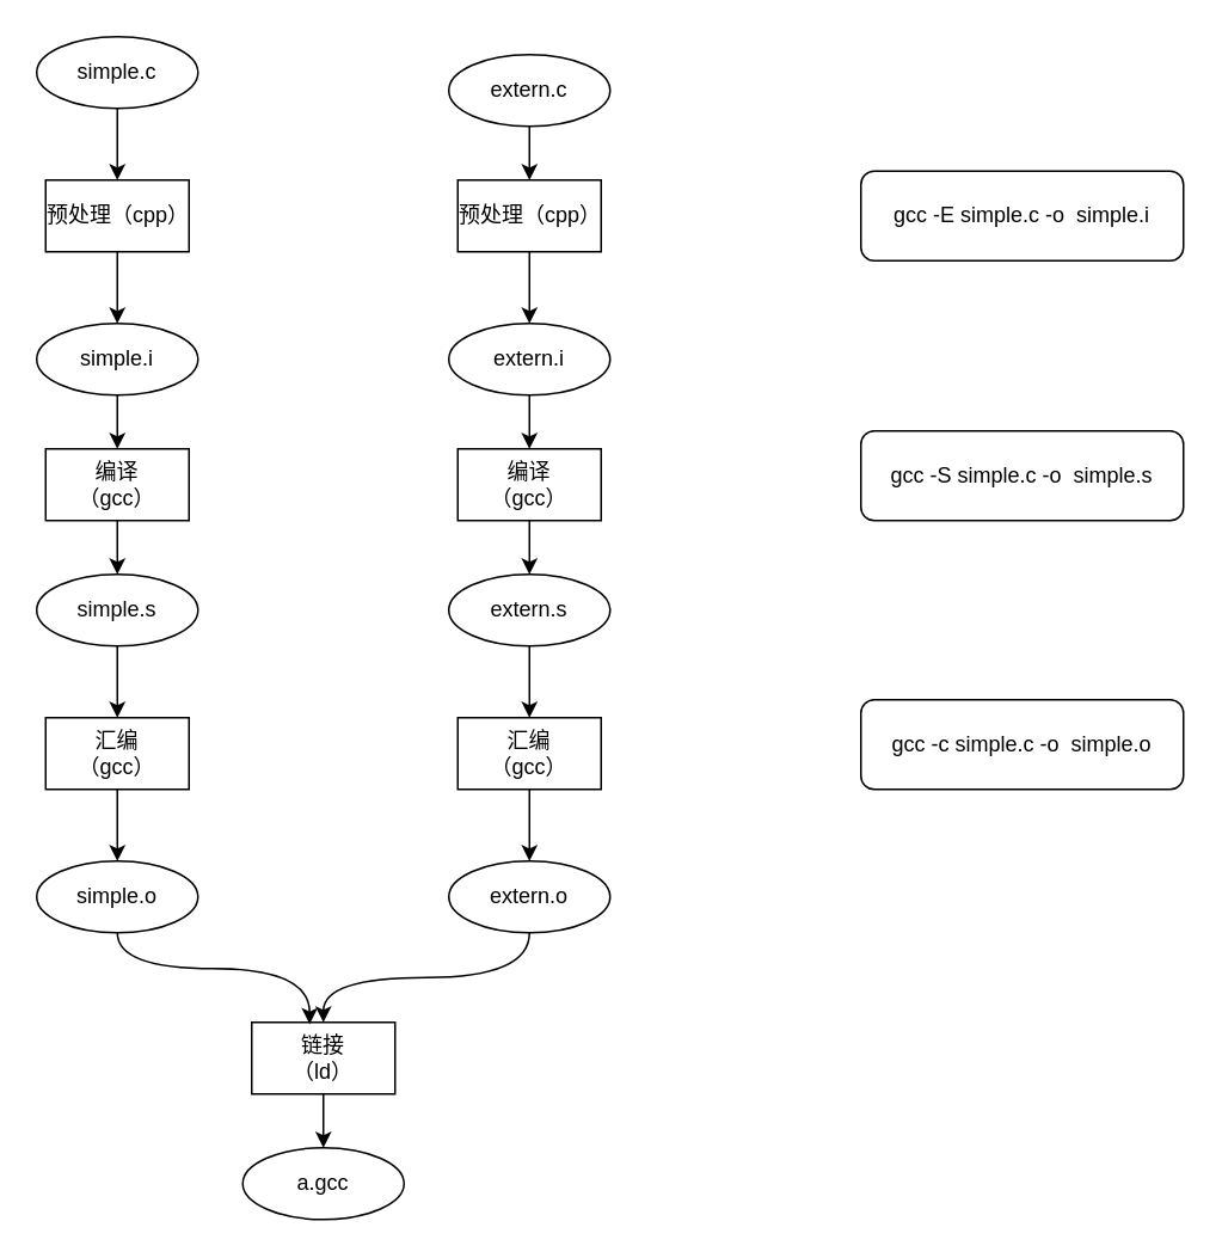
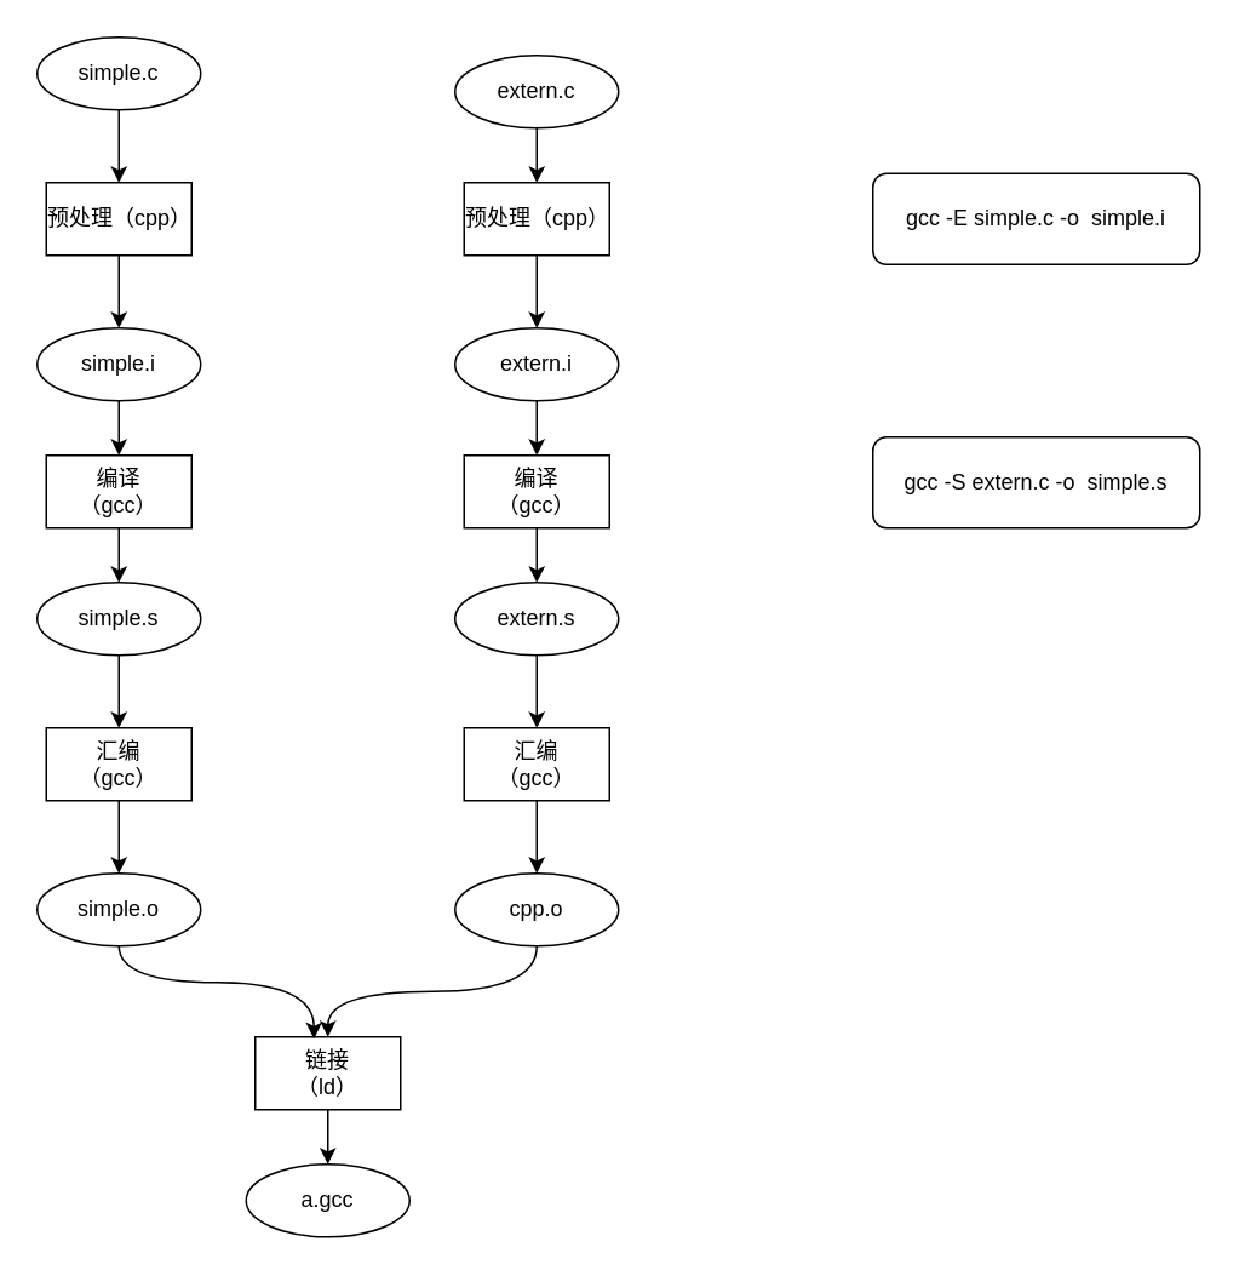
  <mxCell id="0" />
  <mxCell id="1" parent="0" />
  <mxCell id="2" value="" style="group" vertex="1" connectable="0" parent="1"><mxGeometry x="20" y="20" width="640" height="660" as="geometry" /></mxCell>
  <mxCell id="3" value="simple.c" style="ellipse;whiteSpace=wrap;html=1;" vertex="1" parent="2"><mxGeometry width="90" height="40" as="geometry" /></mxCell>
  <mxCell id="4" value="预处理（cpp）" style="rounded=0;whiteSpace=wrap;html=1;" vertex="1" parent="2"><mxGeometry x="5" y="80" width="80" height="40" as="geometry" /></mxCell>
  <mxCell id="5" style="edgeStyle=orthogonalEdgeStyle;rounded=0;orthogonalLoop=1;jettySize=auto;html=1;entryX=0.5;entryY=0;entryDx=0;entryDy=0;" edge="1" parent="2" source="3" target="4"><mxGeometry relative="1" as="geometry" /></mxCell>
  <mxCell id="6" value="编译&lt;br&gt;（gcc）" style="rounded=0;whiteSpace=wrap;html=1;" vertex="1" parent="2"><mxGeometry x="5" y="230" width="80" height="40" as="geometry" /></mxCell>
  <mxCell id="7" value="汇编&lt;br&gt;（gcc）" style="rounded=0;whiteSpace=wrap;html=1;" vertex="1" parent="2"><mxGeometry x="5" y="380" width="80" height="40" as="geometry" /></mxCell>
  <mxCell id="8" value="链接&lt;br&gt;（ld）" style="rounded=0;whiteSpace=wrap;html=1;" vertex="1" parent="2"><mxGeometry x="120" y="550" width="80" height="40" as="geometry" /></mxCell>
  <mxCell id="9" style="edgeStyle=orthogonalEdgeStyle;rounded=0;orthogonalLoop=1;jettySize=auto;html=1;entryX=0.5;entryY=0;entryDx=0;entryDy=0;" edge="1" parent="2" source="10" target="6"><mxGeometry relative="1" as="geometry" /></mxCell>
  <mxCell id="10" value="simple.i" style="ellipse;whiteSpace=wrap;html=1;" vertex="1" parent="2"><mxGeometry y="160" width="90" height="40" as="geometry" /></mxCell>
  <mxCell id="11" style="edgeStyle=orthogonalEdgeStyle;rounded=0;orthogonalLoop=1;jettySize=auto;html=1;entryX=0.5;entryY=0;entryDx=0;entryDy=0;" edge="1" parent="2" source="4" target="10"><mxGeometry relative="1" as="geometry" /></mxCell>
  <mxCell id="12" style="edgeStyle=orthogonalEdgeStyle;rounded=0;orthogonalLoop=1;jettySize=auto;html=1;entryX=0.5;entryY=0;entryDx=0;entryDy=0;" edge="1" parent="2" source="13" target="7"><mxGeometry relative="1" as="geometry" /></mxCell>
  <mxCell id="13" value="simple.s" style="ellipse;whiteSpace=wrap;html=1;" vertex="1" parent="2"><mxGeometry y="300" width="90" height="40" as="geometry" /></mxCell>
  <mxCell id="14" style="edgeStyle=orthogonalEdgeStyle;rounded=0;orthogonalLoop=1;jettySize=auto;html=1;entryX=0.5;entryY=0;entryDx=0;entryDy=0;" edge="1" parent="2" source="6" target="13"><mxGeometry relative="1" as="geometry" /></mxCell>
  <mxCell id="15" style="edgeStyle=orthogonalEdgeStyle;rounded=0;orthogonalLoop=1;jettySize=auto;html=1;entryX=0.404;entryY=0.025;entryDx=0;entryDy=0;entryPerimeter=0;curved=1;" edge="1" parent="2" source="16" target="8"><mxGeometry relative="1" as="geometry"><Array as="points"><mxPoint x="45" y="520" /><mxPoint x="152" y="520" /></Array></mxGeometry></mxCell>
  <mxCell id="16" value="simple.o" style="ellipse;whiteSpace=wrap;html=1;" vertex="1" parent="2"><mxGeometry y="460" width="90" height="40" as="geometry" /></mxCell>
  <mxCell id="17" style="edgeStyle=orthogonalEdgeStyle;rounded=0;orthogonalLoop=1;jettySize=auto;html=1;entryX=0.5;entryY=0;entryDx=0;entryDy=0;" edge="1" parent="2" source="7" target="16"><mxGeometry relative="1" as="geometry"><mxPoint x="45" y="460" as="targetPoint" /></mxGeometry></mxCell>
  <mxCell id="18" style="edgeStyle=orthogonalEdgeStyle;rounded=0;orthogonalLoop=1;jettySize=auto;html=1;exitX=0.5;exitY=1;exitDx=0;exitDy=0;" edge="1" parent="2" source="16" target="16"><mxGeometry relative="1" as="geometry" /></mxCell>
  <mxCell id="19" value="extern.c" style="ellipse;whiteSpace=wrap;html=1;" vertex="1" parent="2"><mxGeometry x="230" y="10" width="90" height="40" as="geometry" /></mxCell>
  <mxCell id="20" value="预处理（cpp）" style="rounded=0;whiteSpace=wrap;html=1;" vertex="1" parent="2"><mxGeometry x="235" y="80" width="80" height="40" as="geometry" /></mxCell>
  <mxCell id="21" style="edgeStyle=orthogonalEdgeStyle;rounded=0;orthogonalLoop=1;jettySize=auto;html=1;entryX=0.5;entryY=0;entryDx=0;entryDy=0;" edge="1" parent="2" source="19" target="20"><mxGeometry relative="1" as="geometry" /></mxCell>
  <mxCell id="22" value="编译&lt;br&gt;（gcc）" style="rounded=0;whiteSpace=wrap;html=1;" vertex="1" parent="2"><mxGeometry x="235" y="230" width="80" height="40" as="geometry" /></mxCell>
  <mxCell id="23" value="汇编&lt;br&gt;（gcc）" style="rounded=0;whiteSpace=wrap;html=1;" vertex="1" parent="2"><mxGeometry x="235" y="380" width="80" height="40" as="geometry" /></mxCell>
  <mxCell id="24" style="edgeStyle=orthogonalEdgeStyle;rounded=0;orthogonalLoop=1;jettySize=auto;html=1;entryX=0.5;entryY=0;entryDx=0;entryDy=0;" edge="1" parent="2" source="25" target="22"><mxGeometry relative="1" as="geometry" /></mxCell>
  <mxCell id="25" value="extern.i" style="ellipse;whiteSpace=wrap;html=1;" vertex="1" parent="2"><mxGeometry x="230" y="160" width="90" height="40" as="geometry" /></mxCell>
  <mxCell id="26" style="edgeStyle=orthogonalEdgeStyle;rounded=0;orthogonalLoop=1;jettySize=auto;html=1;entryX=0.5;entryY=0;entryDx=0;entryDy=0;" edge="1" parent="2" source="20" target="25"><mxGeometry relative="1" as="geometry" /></mxCell>
  <mxCell id="27" style="edgeStyle=orthogonalEdgeStyle;rounded=0;orthogonalLoop=1;jettySize=auto;html=1;entryX=0.5;entryY=0;entryDx=0;entryDy=0;" edge="1" parent="2" source="28" target="23"><mxGeometry relative="1" as="geometry" /></mxCell>
  <mxCell id="28" value="extern.s" style="ellipse;whiteSpace=wrap;html=1;" vertex="1" parent="2"><mxGeometry x="230" y="300" width="90" height="40" as="geometry" /></mxCell>
  <mxCell id="29" style="edgeStyle=orthogonalEdgeStyle;rounded=0;orthogonalLoop=1;jettySize=auto;html=1;entryX=0.5;entryY=0;entryDx=0;entryDy=0;" edge="1" parent="2" source="22" target="28"><mxGeometry relative="1" as="geometry" /></mxCell>
  <mxCell id="30" style="edgeStyle=orthogonalEdgeStyle;curved=1;rounded=0;orthogonalLoop=1;jettySize=auto;html=1;exitX=0.5;exitY=1;exitDx=0;exitDy=0;entryX=0.5;entryY=0;entryDx=0;entryDy=0;" edge="1" parent="2" source="31" target="8"><mxGeometry relative="1" as="geometry" /></mxCell>
- <mxCell id="31" value="extern.o" style="ellipse;whiteSpace=wrap;html=1;" vertex="1" parent="2"><mxGeometry x="230" y="460" width="90" height="40" as="geometry" /></mxCell>
+ <mxCell id="31" value="cpp.o" style="ellipse;whiteSpace=wrap;html=1;" vertex="1" parent="2"><mxGeometry x="230" y="460" width="90" height="40" as="geometry" /></mxCell>
  <mxCell id="32" style="edgeStyle=orthogonalEdgeStyle;rounded=0;orthogonalLoop=1;jettySize=auto;html=1;entryX=0.5;entryY=0;entryDx=0;entryDy=0;" edge="1" parent="2" source="23" target="31"><mxGeometry relative="1" as="geometry"><mxPoint x="275" y="460" as="targetPoint" /></mxGeometry></mxCell>
  <mxCell id="33" style="edgeStyle=orthogonalEdgeStyle;rounded=0;orthogonalLoop=1;jettySize=auto;html=1;exitX=0.5;exitY=1;exitDx=0;exitDy=0;" edge="1" parent="2" source="31" target="31"><mxGeometry relative="1" as="geometry" /></mxCell>
  <mxCell id="34" value="a.gcc" style="ellipse;whiteSpace=wrap;html=1;" vertex="1" parent="2"><mxGeometry x="115" y="620" width="90" height="40" as="geometry" /></mxCell>
  <mxCell id="35" style="edgeStyle=orthogonalEdgeStyle;curved=1;rounded=0;orthogonalLoop=1;jettySize=auto;html=1;entryX=0.5;entryY=0;entryDx=0;entryDy=0;" edge="1" parent="2" source="8" target="34"><mxGeometry relative="1" as="geometry" /></mxCell>
  <mxCell id="36" value="gcc -E simple.c -o&amp;nbsp; simple.i" style="rounded=1;whiteSpace=wrap;html=1;" vertex="1" parent="2"><mxGeometry x="460" y="75" width="180" height="50" as="geometry" /></mxCell>
- <mxCell id="37" value="gcc -S simple.c -o&amp;nbsp; simple.s" style="rounded=1;whiteSpace=wrap;html=1;" vertex="1" parent="2"><mxGeometry x="460" y="220" width="180" height="50" as="geometry" /></mxCell>
- <mxCell id="38" value="gcc -c simple.c -o&amp;nbsp; simple.o" style="rounded=1;whiteSpace=wrap;html=1;" vertex="1" parent="2"><mxGeometry x="460" y="370" width="180" height="50" as="geometry" /></mxCell>
+ <mxCell id="37" value="gcc -S extern.c -o&amp;nbsp; simple.s" style="rounded=1;whiteSpace=wrap;html=1;" vertex="1" parent="2"><mxGeometry x="460" y="220" width="180" height="50" as="geometry" /></mxCell>
